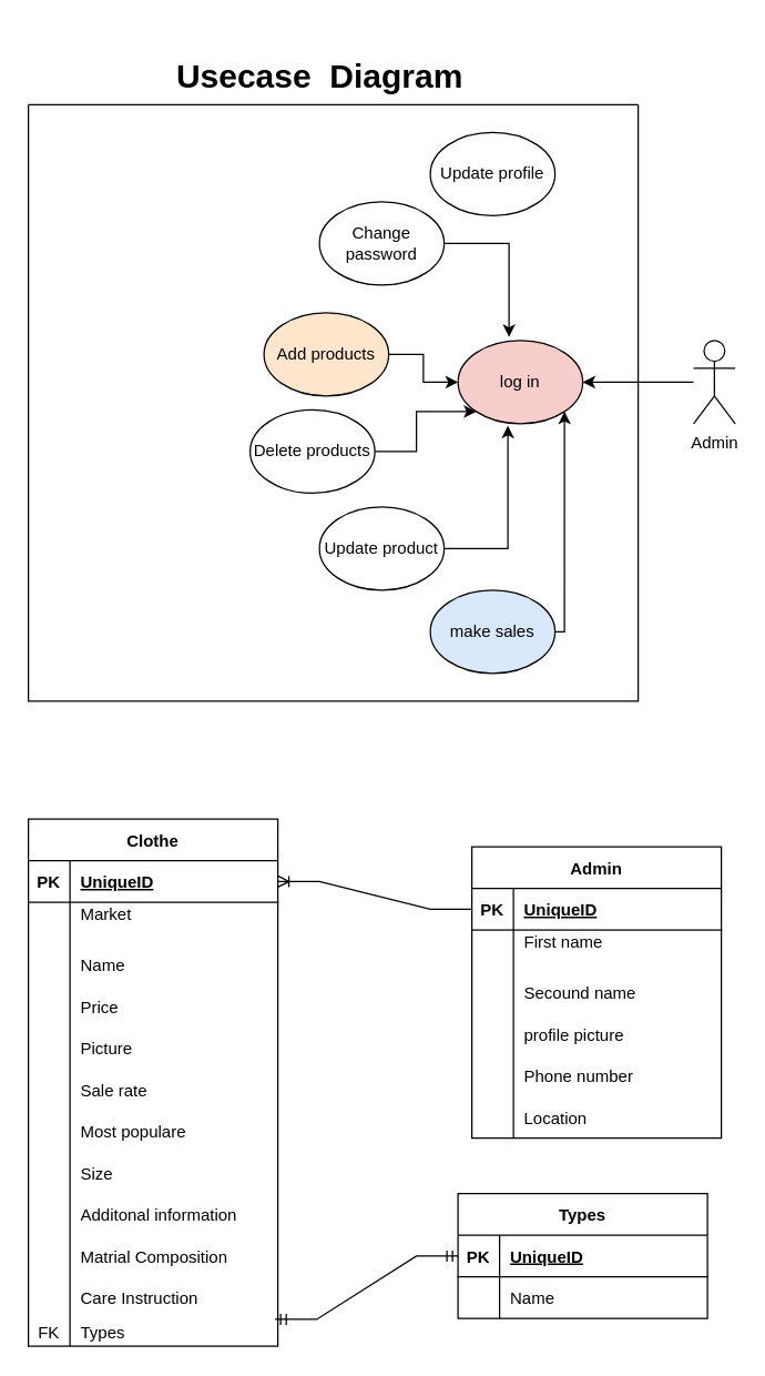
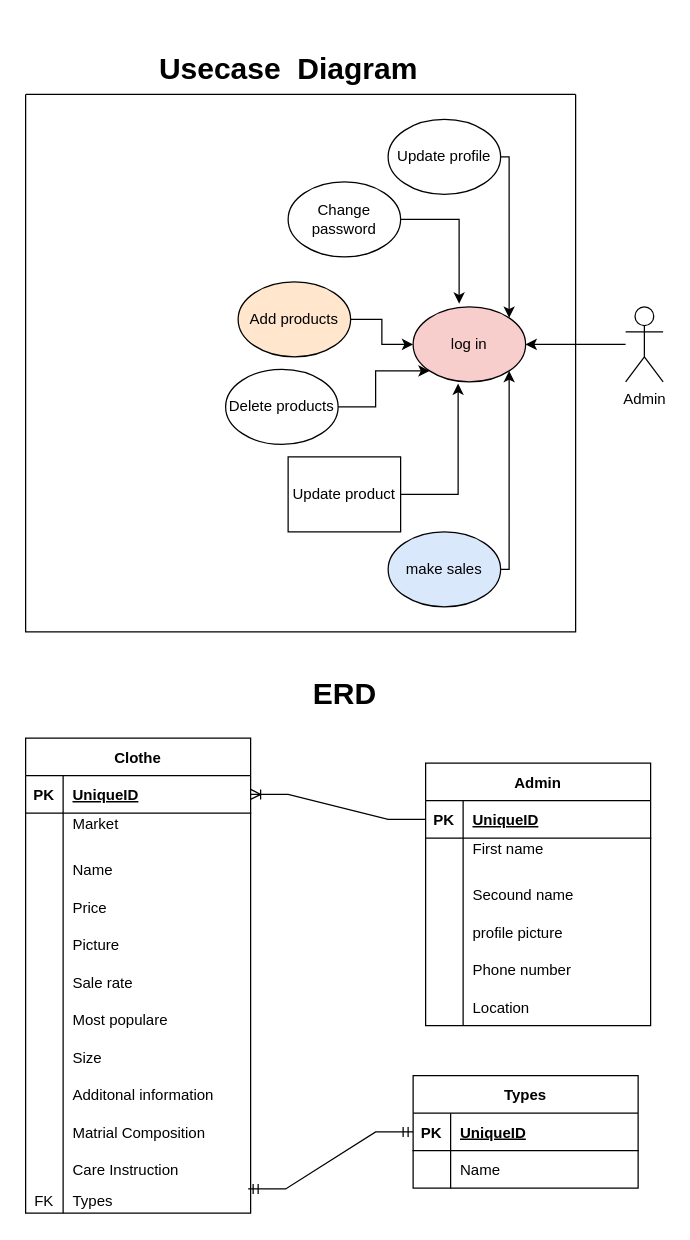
  <mxCell id="0" />
  <mxCell id="1" parent="0" />
  <mxCell id="2" value="" style="swimlane;startSize=0;" parent="1" vertex="1"><mxGeometry x="20" y="75" width="440" height="430" as="geometry" /></mxCell>
  <mxCell id="3" value="log in" style="ellipse;whiteSpace=wrap;html=1;fillColor=#f8cecc;" parent="2" vertex="1"><mxGeometry x="310" y="170" width="90" height="60" as="geometry" /></mxCell>
  <mxCell id="4" style="edgeStyle=orthogonalEdgeStyle;rounded=0;orthogonalLoop=1;jettySize=auto;html=1;entryX=0.409;entryY=-0.043;entryDx=0;entryDy=0;entryPerimeter=0;" parent="2" source="5" target="3" edge="1"><mxGeometry relative="1" as="geometry" /></mxCell>
  <mxCell id="5" value="Change password" style="ellipse;whiteSpace=wrap;html=1;" parent="2" vertex="1"><mxGeometry x="210" y="70" width="90" height="60" as="geometry" /></mxCell>
  <mxCell id="6" style="edgeStyle=orthogonalEdgeStyle;rounded=0;orthogonalLoop=1;jettySize=auto;html=1;" parent="2" source="7" target="3" edge="1"><mxGeometry relative="1" as="geometry" /></mxCell>
  <mxCell id="7" value="Add products" style="ellipse;whiteSpace=wrap;html=1;fillColor=#ffe6cc;" parent="2" vertex="1"><mxGeometry x="170" y="150" width="90" height="60" as="geometry" /></mxCell>
  <mxCell id="8" style="edgeStyle=orthogonalEdgeStyle;rounded=0;orthogonalLoop=1;jettySize=auto;html=1;entryX=0;entryY=1;entryDx=0;entryDy=0;" parent="2" source="9" target="3" edge="1"><mxGeometry relative="1" as="geometry" /></mxCell>
  <mxCell id="9" value="Delete products" style="ellipse;whiteSpace=wrap;html=1;" parent="2" vertex="1"><mxGeometry x="160" y="220" width="90" height="60" as="geometry" /></mxCell>
  <mxCell id="10" style="edgeStyle=orthogonalEdgeStyle;rounded=0;orthogonalLoop=1;jettySize=auto;html=1;entryX=0.4;entryY=1.023;entryDx=0;entryDy=0;entryPerimeter=0;" parent="2" source="11" target="3" edge="1"><mxGeometry relative="1" as="geometry" /></mxCell>
- <mxCell id="11" value="Update product" style="ellipse;whiteSpace=wrap;html=1;" parent="2" vertex="1"><mxGeometry x="210" y="290" width="90" height="60" as="geometry" /></mxCell>
+ <mxCell id="11" value="Update product" style="whiteSpace=wrap;html=1;rounded=0;" parent="2" vertex="1"><mxGeometry x="210" y="290" width="90" height="60" as="geometry" /></mxCell>
+ <mxCell id="12" style="edgeStyle=orthogonalEdgeStyle;rounded=0;orthogonalLoop=1;jettySize=auto;html=1;entryX=1;entryY=0;entryDx=0;entryDy=0;" parent="2" source="13" target="3" edge="1"><mxGeometry relative="1" as="geometry"><Array as="points"><mxPoint x="387" y="50" /></Array></mxGeometry></mxCell>
  <mxCell id="13" value="Update profile" style="ellipse;whiteSpace=wrap;html=1;" parent="2" vertex="1"><mxGeometry x="290" y="20" width="90" height="60" as="geometry" /></mxCell>
  <mxCell id="14" style="edgeStyle=orthogonalEdgeStyle;rounded=0;orthogonalLoop=1;jettySize=auto;html=1;entryX=1;entryY=1;entryDx=0;entryDy=0;" parent="2" source="15" target="3" edge="1"><mxGeometry relative="1" as="geometry"><Array as="points"><mxPoint x="387" y="380" /></Array></mxGeometry></mxCell>
  <mxCell id="15" value="make sales" style="ellipse;whiteSpace=wrap;html=1;fillColor=#dae8fc;" parent="2" vertex="1"><mxGeometry x="290" y="350" width="90" height="60" as="geometry" /></mxCell>
  <mxCell id="16" style="edgeStyle=orthogonalEdgeStyle;rounded=0;orthogonalLoop=1;jettySize=auto;html=1;" parent="1" source="17" target="3" edge="1"><mxGeometry relative="1" as="geometry" /></mxCell>
  <mxCell id="17" value="Admin" style="shape=umlActor;verticalLabelPosition=bottom;verticalAlign=top;html=1;outlineConnect=0;" parent="1" vertex="1"><mxGeometry x="500" y="245" width="30" height="60" as="geometry" /></mxCell>
  <mxCell id="18" value="&lt;h1&gt;Usecase&amp;nbsp; Diagram&lt;/h1&gt;" style="text;html=1;align=center;verticalAlign=middle;resizable=0;points=[];autosize=1;strokeColor=none;fillColor=none;" parent="1" vertex="1"><mxGeometry x="115" y="20" width="230" height="70" as="geometry" /></mxCell>
+ <mxCell id="19" value="&lt;h1&gt;ERD&lt;/h1&gt;" style="text;html=1;align=center;verticalAlign=middle;resizable=0;points=[];autosize=1;strokeColor=none;fillColor=none;" parent="1" vertex="1"><mxGeometry x="240" y="520" width="70" height="70" as="geometry" /></mxCell>
  <mxCell id="20" value="Clothe" style="shape=table;startSize=30;container=1;collapsible=1;childLayout=tableLayout;fixedRows=1;rowLines=0;fontStyle=1;align=center;resizeLast=1;" parent="1" vertex="1"><mxGeometry x="20" y="590" width="180" height="380" as="geometry" /></mxCell>
  <mxCell id="21" value="" style="shape=tableRow;horizontal=0;startSize=0;swimlaneHead=0;swimlaneBody=0;fillColor=none;collapsible=0;dropTarget=0;points=[[0,0.5],[1,0.5]];portConstraint=eastwest;top=0;left=0;right=0;bottom=1;" parent="20" vertex="1"><mxGeometry y="30" width="180" height="30" as="geometry" /></mxCell>
  <mxCell id="22" value="PK" style="shape=partialRectangle;connectable=0;fillColor=none;top=0;left=0;bottom=0;right=0;fontStyle=1;overflow=hidden;" parent="21" vertex="1"><mxGeometry width="30" height="30" as="geometry"><mxRectangle width="30" height="30" as="alternateBounds" /></mxGeometry></mxCell>
  <mxCell id="23" value="UniqueID" style="shape=partialRectangle;connectable=0;fillColor=none;top=0;left=0;bottom=0;right=0;align=left;spacingLeft=6;fontStyle=5;overflow=hidden;" parent="21" vertex="1"><mxGeometry x="30" width="150" height="30" as="geometry"><mxRectangle width="150" height="30" as="alternateBounds" /></mxGeometry></mxCell>
  <mxCell id="24" value="" style="shape=tableRow;horizontal=0;startSize=0;swimlaneHead=0;swimlaneBody=0;fillColor=none;collapsible=0;dropTarget=0;points=[[0,0.5],[1,0.5]];portConstraint=eastwest;top=0;left=0;right=0;bottom=0;" parent="20" vertex="1"><mxGeometry y="60" width="180" height="30" as="geometry" /></mxCell>
  <mxCell id="25" value="" style="shape=partialRectangle;connectable=0;fillColor=none;top=0;left=0;bottom=0;right=0;editable=1;overflow=hidden;" parent="24" vertex="1"><mxGeometry width="30" height="30" as="geometry"><mxRectangle width="30" height="30" as="alternateBounds" /></mxGeometry></mxCell>
  <mxCell id="26" value="Market    &#10;" style="shape=partialRectangle;connectable=0;fillColor=none;top=0;left=0;bottom=0;right=0;align=left;spacingLeft=6;overflow=hidden;" parent="24" vertex="1"><mxGeometry x="30" width="150" height="30" as="geometry"><mxRectangle width="150" height="30" as="alternateBounds" /></mxGeometry></mxCell>
  <mxCell id="27" value="" style="shape=tableRow;horizontal=0;startSize=0;swimlaneHead=0;swimlaneBody=0;fillColor=none;collapsible=0;dropTarget=0;points=[[0,0.5],[1,0.5]];portConstraint=eastwest;top=0;left=0;right=0;bottom=0;" parent="20" vertex="1"><mxGeometry y="90" width="180" height="30" as="geometry" /></mxCell>
  <mxCell id="28" value="" style="shape=partialRectangle;connectable=0;fillColor=none;top=0;left=0;bottom=0;right=0;editable=1;overflow=hidden;" parent="27" vertex="1"><mxGeometry width="30" height="30" as="geometry"><mxRectangle width="30" height="30" as="alternateBounds" /></mxGeometry></mxCell>
  <mxCell id="29" value="Name" style="shape=partialRectangle;connectable=0;fillColor=none;top=0;left=0;bottom=0;right=0;align=left;spacingLeft=6;overflow=hidden;" parent="27" vertex="1"><mxGeometry x="30" width="150" height="30" as="geometry"><mxRectangle width="150" height="30" as="alternateBounds" /></mxGeometry></mxCell>
  <mxCell id="30" value="" style="shape=tableRow;horizontal=0;startSize=0;swimlaneHead=0;swimlaneBody=0;fillColor=none;collapsible=0;dropTarget=0;points=[[0,0.5],[1,0.5]];portConstraint=eastwest;top=0;left=0;right=0;bottom=0;" parent="20" vertex="1"><mxGeometry y="120" width="180" height="30" as="geometry" /></mxCell>
  <mxCell id="31" value="" style="shape=partialRectangle;connectable=0;fillColor=none;top=0;left=0;bottom=0;right=0;editable=1;overflow=hidden;" parent="30" vertex="1"><mxGeometry width="30" height="30" as="geometry"><mxRectangle width="30" height="30" as="alternateBounds" /></mxGeometry></mxCell>
  <mxCell id="32" value="Price" style="shape=partialRectangle;connectable=0;fillColor=none;top=0;left=0;bottom=0;right=0;align=left;spacingLeft=6;overflow=hidden;" parent="30" vertex="1"><mxGeometry x="30" width="150" height="30" as="geometry"><mxRectangle width="150" height="30" as="alternateBounds" /></mxGeometry></mxCell>
  <mxCell id="33" value="" style="shape=tableRow;horizontal=0;startSize=0;swimlaneHead=0;swimlaneBody=0;fillColor=none;collapsible=0;dropTarget=0;points=[[0,0.5],[1,0.5]];portConstraint=eastwest;top=0;left=0;right=0;bottom=0;" parent="20" vertex="1"><mxGeometry y="150" width="180" height="30" as="geometry" /></mxCell>
  <mxCell id="34" value="" style="shape=partialRectangle;connectable=0;fillColor=none;top=0;left=0;bottom=0;right=0;editable=1;overflow=hidden;" parent="33" vertex="1"><mxGeometry width="30" height="30" as="geometry"><mxRectangle width="30" height="30" as="alternateBounds" /></mxGeometry></mxCell>
  <mxCell id="35" value="Picture" style="shape=partialRectangle;connectable=0;fillColor=none;top=0;left=0;bottom=0;right=0;align=left;spacingLeft=6;overflow=hidden;" parent="33" vertex="1"><mxGeometry x="30" width="150" height="30" as="geometry"><mxRectangle width="150" height="30" as="alternateBounds" /></mxGeometry></mxCell>
  <mxCell id="36" value="" style="shape=tableRow;horizontal=0;startSize=0;swimlaneHead=0;swimlaneBody=0;fillColor=none;collapsible=0;dropTarget=0;points=[[0,0.5],[1,0.5]];portConstraint=eastwest;top=0;left=0;right=0;bottom=0;" parent="20" vertex="1"><mxGeometry y="180" width="180" height="30" as="geometry" /></mxCell>
  <mxCell id="37" value="" style="shape=partialRectangle;connectable=0;fillColor=none;top=0;left=0;bottom=0;right=0;editable=1;overflow=hidden;" parent="36" vertex="1"><mxGeometry width="30" height="30" as="geometry"><mxRectangle width="30" height="30" as="alternateBounds" /></mxGeometry></mxCell>
  <mxCell id="38" value="Sale rate" style="shape=partialRectangle;connectable=0;fillColor=none;top=0;left=0;bottom=0;right=0;align=left;spacingLeft=6;overflow=hidden;" parent="36" vertex="1"><mxGeometry x="30" width="150" height="30" as="geometry"><mxRectangle width="150" height="30" as="alternateBounds" /></mxGeometry></mxCell>
  <mxCell id="39" value="" style="shape=tableRow;horizontal=0;startSize=0;swimlaneHead=0;swimlaneBody=0;fillColor=none;collapsible=0;dropTarget=0;points=[[0,0.5],[1,0.5]];portConstraint=eastwest;top=0;left=0;right=0;bottom=0;" parent="20" vertex="1"><mxGeometry y="210" width="180" height="30" as="geometry" /></mxCell>
  <mxCell id="40" value="" style="shape=partialRectangle;connectable=0;fillColor=none;top=0;left=0;bottom=0;right=0;editable=1;overflow=hidden;" parent="39" vertex="1"><mxGeometry width="30" height="30" as="geometry"><mxRectangle width="30" height="30" as="alternateBounds" /></mxGeometry></mxCell>
  <mxCell id="41" value="Most populare" style="shape=partialRectangle;connectable=0;fillColor=none;top=0;left=0;bottom=0;right=0;align=left;spacingLeft=6;overflow=hidden;" parent="39" vertex="1"><mxGeometry x="30" width="150" height="30" as="geometry"><mxRectangle width="150" height="30" as="alternateBounds" /></mxGeometry></mxCell>
  <mxCell id="42" value="" style="shape=tableRow;horizontal=0;startSize=0;swimlaneHead=0;swimlaneBody=0;fillColor=none;collapsible=0;dropTarget=0;points=[[0,0.5],[1,0.5]];portConstraint=eastwest;top=0;left=0;right=0;bottom=0;" vertex="1" parent="20"><mxGeometry y="240" width="180" height="30" as="geometry" /></mxCell>
  <mxCell id="43" value="" style="shape=partialRectangle;connectable=0;fillColor=none;top=0;left=0;bottom=0;right=0;editable=1;overflow=hidden;" vertex="1" parent="42"><mxGeometry width="30" height="30" as="geometry"><mxRectangle width="30" height="30" as="alternateBounds" /></mxGeometry></mxCell>
  <mxCell id="44" value="Size" style="shape=partialRectangle;connectable=0;fillColor=none;top=0;left=0;bottom=0;right=0;align=left;spacingLeft=6;overflow=hidden;" vertex="1" parent="42"><mxGeometry x="30" width="150" height="30" as="geometry"><mxRectangle width="150" height="30" as="alternateBounds" /></mxGeometry></mxCell>
  <mxCell id="45" value="" style="shape=tableRow;horizontal=0;startSize=0;swimlaneHead=0;swimlaneBody=0;fillColor=none;collapsible=0;dropTarget=0;points=[[0,0.5],[1,0.5]];portConstraint=eastwest;top=0;left=0;right=0;bottom=0;" vertex="1" parent="20"><mxGeometry y="270" width="180" height="30" as="geometry" /></mxCell>
  <mxCell id="46" value="" style="shape=partialRectangle;connectable=0;fillColor=none;top=0;left=0;bottom=0;right=0;editable=1;overflow=hidden;" vertex="1" parent="45"><mxGeometry width="30" height="30" as="geometry"><mxRectangle width="30" height="30" as="alternateBounds" /></mxGeometry></mxCell>
  <mxCell id="47" value="Additonal information" style="shape=partialRectangle;connectable=0;fillColor=none;top=0;left=0;bottom=0;right=0;align=left;spacingLeft=6;overflow=hidden;" vertex="1" parent="45"><mxGeometry x="30" width="150" height="30" as="geometry"><mxRectangle width="150" height="30" as="alternateBounds" /></mxGeometry></mxCell>
  <mxCell id="48" value="" style="shape=tableRow;horizontal=0;startSize=0;swimlaneHead=0;swimlaneBody=0;fillColor=none;collapsible=0;dropTarget=0;points=[[0,0.5],[1,0.5]];portConstraint=eastwest;top=0;left=0;right=0;bottom=0;" vertex="1" parent="20"><mxGeometry y="300" width="180" height="30" as="geometry" /></mxCell>
  <mxCell id="49" value="" style="shape=partialRectangle;connectable=0;fillColor=none;top=0;left=0;bottom=0;right=0;editable=1;overflow=hidden;" vertex="1" parent="48"><mxGeometry width="30" height="30" as="geometry"><mxRectangle width="30" height="30" as="alternateBounds" /></mxGeometry></mxCell>
  <mxCell id="50" value="Matrial Composition" style="shape=partialRectangle;connectable=0;fillColor=none;top=0;left=0;bottom=0;right=0;align=left;spacingLeft=6;overflow=hidden;" vertex="1" parent="48"><mxGeometry x="30" width="150" height="30" as="geometry"><mxRectangle width="150" height="30" as="alternateBounds" /></mxGeometry></mxCell>
  <mxCell id="51" value="" style="shape=tableRow;horizontal=0;startSize=0;swimlaneHead=0;swimlaneBody=0;fillColor=none;collapsible=0;dropTarget=0;points=[[0,0.5],[1,0.5]];portConstraint=eastwest;top=0;left=0;right=0;bottom=0;" vertex="1" parent="20"><mxGeometry y="330" width="180" height="30" as="geometry" /></mxCell>
  <mxCell id="52" value="" style="shape=partialRectangle;connectable=0;fillColor=none;top=0;left=0;bottom=0;right=0;editable=1;overflow=hidden;" vertex="1" parent="51"><mxGeometry width="30" height="30" as="geometry"><mxRectangle width="30" height="30" as="alternateBounds" /></mxGeometry></mxCell>
  <mxCell id="53" value="Care Instruction" style="shape=partialRectangle;connectable=0;fillColor=none;top=0;left=0;bottom=0;right=0;align=left;spacingLeft=6;overflow=hidden;" vertex="1" parent="51"><mxGeometry x="30" width="150" height="30" as="geometry"><mxRectangle width="150" height="30" as="alternateBounds" /></mxGeometry></mxCell>
  <mxCell id="54" value="" style="shape=tableRow;horizontal=0;startSize=0;swimlaneHead=0;swimlaneBody=0;fillColor=none;collapsible=0;dropTarget=0;points=[[0,0.5],[1,0.5]];portConstraint=eastwest;top=0;left=0;right=0;bottom=0;" parent="20" vertex="1"><mxGeometry y="360" width="180" height="20" as="geometry" /></mxCell>
  <mxCell id="55" value="FK" style="shape=partialRectangle;connectable=0;fillColor=none;top=0;left=0;bottom=0;right=0;editable=1;overflow=hidden;" parent="54" vertex="1"><mxGeometry width="30" height="20" as="geometry"><mxRectangle width="30" height="20" as="alternateBounds" /></mxGeometry></mxCell>
  <mxCell id="56" value="Types" style="shape=partialRectangle;connectable=0;fillColor=none;top=0;left=0;bottom=0;right=0;align=left;spacingLeft=6;overflow=hidden;" parent="54" vertex="1"><mxGeometry x="30" width="150" height="20" as="geometry"><mxRectangle width="150" height="20" as="alternateBounds" /></mxGeometry></mxCell>
  <mxCell id="57" value="Admin" style="shape=table;startSize=30;container=1;collapsible=1;childLayout=tableLayout;fixedRows=1;rowLines=0;fontStyle=1;align=center;resizeLast=1;" parent="1" vertex="1"><mxGeometry x="340" y="610" width="180" height="210" as="geometry" /></mxCell>
  <mxCell id="58" value="" style="shape=tableRow;horizontal=0;startSize=0;swimlaneHead=0;swimlaneBody=0;fillColor=none;collapsible=0;dropTarget=0;points=[[0,0.5],[1,0.5]];portConstraint=eastwest;top=0;left=0;right=0;bottom=1;" parent="57" vertex="1"><mxGeometry y="30" width="180" height="30" as="geometry" /></mxCell>
  <mxCell id="59" value="PK" style="shape=partialRectangle;connectable=0;fillColor=none;top=0;left=0;bottom=0;right=0;fontStyle=1;overflow=hidden;" parent="58" vertex="1"><mxGeometry width="30" height="30" as="geometry"><mxRectangle width="30" height="30" as="alternateBounds" /></mxGeometry></mxCell>
  <mxCell id="60" value="UniqueID" style="shape=partialRectangle;connectable=0;fillColor=none;top=0;left=0;bottom=0;right=0;align=left;spacingLeft=6;fontStyle=5;overflow=hidden;" parent="58" vertex="1"><mxGeometry x="30" width="150" height="30" as="geometry"><mxRectangle width="150" height="30" as="alternateBounds" /></mxGeometry></mxCell>
  <mxCell id="61" value="" style="shape=tableRow;horizontal=0;startSize=0;swimlaneHead=0;swimlaneBody=0;fillColor=none;collapsible=0;dropTarget=0;points=[[0,0.5],[1,0.5]];portConstraint=eastwest;top=0;left=0;right=0;bottom=0;" parent="57" vertex="1"><mxGeometry y="60" width="180" height="30" as="geometry" /></mxCell>
  <mxCell id="62" value="" style="shape=partialRectangle;connectable=0;fillColor=none;top=0;left=0;bottom=0;right=0;editable=1;overflow=hidden;" parent="61" vertex="1"><mxGeometry width="30" height="30" as="geometry"><mxRectangle width="30" height="30" as="alternateBounds" /></mxGeometry></mxCell>
  <mxCell id="63" value="First name    &#10;" style="shape=partialRectangle;connectable=0;fillColor=none;top=0;left=0;bottom=0;right=0;align=left;spacingLeft=6;overflow=hidden;" parent="61" vertex="1"><mxGeometry x="30" width="150" height="30" as="geometry"><mxRectangle width="150" height="30" as="alternateBounds" /></mxGeometry></mxCell>
  <mxCell id="64" value="" style="shape=tableRow;horizontal=0;startSize=0;swimlaneHead=0;swimlaneBody=0;fillColor=none;collapsible=0;dropTarget=0;points=[[0,0.5],[1,0.5]];portConstraint=eastwest;top=0;left=0;right=0;bottom=0;" parent="57" vertex="1"><mxGeometry y="90" width="180" height="30" as="geometry" /></mxCell>
  <mxCell id="65" value="" style="shape=partialRectangle;connectable=0;fillColor=none;top=0;left=0;bottom=0;right=0;editable=1;overflow=hidden;" parent="64" vertex="1"><mxGeometry width="30" height="30" as="geometry"><mxRectangle width="30" height="30" as="alternateBounds" /></mxGeometry></mxCell>
  <mxCell id="66" value="Secound name" style="shape=partialRectangle;connectable=0;fillColor=none;top=0;left=0;bottom=0;right=0;align=left;spacingLeft=6;overflow=hidden;" parent="64" vertex="1"><mxGeometry x="30" width="150" height="30" as="geometry"><mxRectangle width="150" height="30" as="alternateBounds" /></mxGeometry></mxCell>
  <mxCell id="67" value="" style="shape=tableRow;horizontal=0;startSize=0;swimlaneHead=0;swimlaneBody=0;fillColor=none;collapsible=0;dropTarget=0;points=[[0,0.5],[1,0.5]];portConstraint=eastwest;top=0;left=0;right=0;bottom=0;" parent="57" vertex="1"><mxGeometry y="120" width="180" height="30" as="geometry" /></mxCell>
  <mxCell id="68" value="" style="shape=partialRectangle;connectable=0;fillColor=none;top=0;left=0;bottom=0;right=0;editable=1;overflow=hidden;" parent="67" vertex="1"><mxGeometry width="30" height="30" as="geometry"><mxRectangle width="30" height="30" as="alternateBounds" /></mxGeometry></mxCell>
  <mxCell id="69" value="profile picture" style="shape=partialRectangle;connectable=0;fillColor=none;top=0;left=0;bottom=0;right=0;align=left;spacingLeft=6;overflow=hidden;" parent="67" vertex="1"><mxGeometry x="30" width="150" height="30" as="geometry"><mxRectangle width="150" height="30" as="alternateBounds" /></mxGeometry></mxCell>
  <mxCell id="70" value="" style="shape=tableRow;horizontal=0;startSize=0;swimlaneHead=0;swimlaneBody=0;fillColor=none;collapsible=0;dropTarget=0;points=[[0,0.5],[1,0.5]];portConstraint=eastwest;top=0;left=0;right=0;bottom=0;" parent="57" vertex="1"><mxGeometry y="150" width="180" height="30" as="geometry" /></mxCell>
  <mxCell id="71" value="" style="shape=partialRectangle;connectable=0;fillColor=none;top=0;left=0;bottom=0;right=0;editable=1;overflow=hidden;" parent="70" vertex="1"><mxGeometry width="30" height="30" as="geometry"><mxRectangle width="30" height="30" as="alternateBounds" /></mxGeometry></mxCell>
  <mxCell id="72" value="Phone number" style="shape=partialRectangle;connectable=0;fillColor=none;top=0;left=0;bottom=0;right=0;align=left;spacingLeft=6;overflow=hidden;" parent="70" vertex="1"><mxGeometry x="30" width="150" height="30" as="geometry"><mxRectangle width="150" height="30" as="alternateBounds" /></mxGeometry></mxCell>
  <mxCell id="73" value="" style="shape=tableRow;horizontal=0;startSize=0;swimlaneHead=0;swimlaneBody=0;fillColor=none;collapsible=0;dropTarget=0;points=[[0,0.5],[1,0.5]];portConstraint=eastwest;top=0;left=0;right=0;bottom=0;" parent="57" vertex="1"><mxGeometry y="180" width="180" height="30" as="geometry" /></mxCell>
  <mxCell id="74" value="" style="shape=partialRectangle;connectable=0;fillColor=none;top=0;left=0;bottom=0;right=0;editable=1;overflow=hidden;" parent="73" vertex="1"><mxGeometry width="30" height="30" as="geometry"><mxRectangle width="30" height="30" as="alternateBounds" /></mxGeometry></mxCell>
  <mxCell id="75" value="Location" style="shape=partialRectangle;connectable=0;fillColor=none;top=0;left=0;bottom=0;right=0;align=left;spacingLeft=6;overflow=hidden;" parent="73" vertex="1"><mxGeometry x="30" width="150" height="30" as="geometry"><mxRectangle width="150" height="30" as="alternateBounds" /></mxGeometry></mxCell>
  <mxCell id="76" value="Types" style="shape=table;startSize=30;container=1;collapsible=1;childLayout=tableLayout;fixedRows=1;rowLines=0;fontStyle=1;align=center;resizeLast=1;" parent="1" vertex="1"><mxGeometry x="330" y="860" width="180" height="90" as="geometry" /></mxCell>
  <mxCell id="77" value="" style="shape=tableRow;horizontal=0;startSize=0;swimlaneHead=0;swimlaneBody=0;fillColor=none;collapsible=0;dropTarget=0;points=[[0,0.5],[1,0.5]];portConstraint=eastwest;top=0;left=0;right=0;bottom=1;" parent="76" vertex="1"><mxGeometry y="30" width="180" height="30" as="geometry" /></mxCell>
  <mxCell id="78" value="PK" style="shape=partialRectangle;connectable=0;fillColor=none;top=0;left=0;bottom=0;right=0;fontStyle=1;overflow=hidden;" parent="77" vertex="1"><mxGeometry width="30" height="30" as="geometry"><mxRectangle width="30" height="30" as="alternateBounds" /></mxGeometry></mxCell>
  <mxCell id="79" value="UniqueID" style="shape=partialRectangle;connectable=0;fillColor=none;top=0;left=0;bottom=0;right=0;align=left;spacingLeft=6;fontStyle=5;overflow=hidden;" parent="77" vertex="1"><mxGeometry x="30" width="150" height="30" as="geometry"><mxRectangle width="150" height="30" as="alternateBounds" /></mxGeometry></mxCell>
  <mxCell id="80" value="" style="shape=tableRow;horizontal=0;startSize=0;swimlaneHead=0;swimlaneBody=0;fillColor=none;collapsible=0;dropTarget=0;points=[[0,0.5],[1,0.5]];portConstraint=eastwest;top=0;left=0;right=0;bottom=0;" parent="76" vertex="1"><mxGeometry y="60" width="180" height="30" as="geometry" /></mxCell>
  <mxCell id="81" value="" style="shape=partialRectangle;connectable=0;fillColor=none;top=0;left=0;bottom=0;right=0;editable=1;overflow=hidden;" parent="80" vertex="1"><mxGeometry width="30" height="30" as="geometry"><mxRectangle width="30" height="30" as="alternateBounds" /></mxGeometry></mxCell>
  <mxCell id="82" value="Name" style="shape=partialRectangle;connectable=0;fillColor=none;top=0;left=0;bottom=0;right=0;align=left;spacingLeft=6;overflow=hidden;" parent="80" vertex="1"><mxGeometry x="30" width="150" height="30" as="geometry"><mxRectangle width="150" height="30" as="alternateBounds" /></mxGeometry></mxCell>
  <mxCell id="83" value="" style="edgeStyle=entityRelationEdgeStyle;fontSize=12;html=1;endArrow=ERmandOne;startArrow=ERmandOne;rounded=0;entryX=0;entryY=0.5;entryDx=0;entryDy=0;exitX=0.989;exitY=0.033;exitDx=0;exitDy=0;exitPerimeter=0;" parent="1" source="54" target="77" edge="1"><mxGeometry width="100" height="100" relative="1" as="geometry"><mxPoint x="295" y="770" as="sourcePoint" /><mxPoint x="395" y="670" as="targetPoint" /></mxGeometry></mxCell>
  <mxCell id="84" value="" style="edgeStyle=entityRelationEdgeStyle;fontSize=12;html=1;endArrow=ERoneToMany;rounded=0;exitX=0;exitY=0.5;exitDx=0;exitDy=0;entryX=1;entryY=0.5;entryDx=0;entryDy=0;" parent="1" source="58" target="21" edge="1"><mxGeometry width="100" height="100" relative="1" as="geometry"><mxPoint x="320" y="760" as="sourcePoint" /><mxPoint x="420" y="660" as="targetPoint" /></mxGeometry></mxCell>
